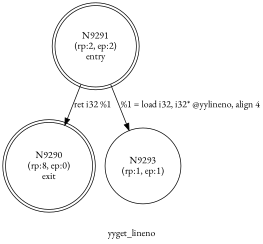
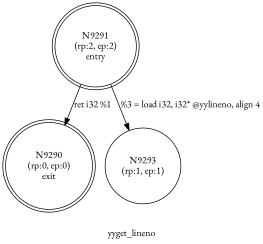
  digraph {
    fontname="EB Garamond"
    label=yyget_lineno
    node [fontname="EB Garamond" shape=doublecircle]
    edge [fontname="EB Garamond"]
-   n1 [label="N9290\n(rp:8, ep:0)\nexit"]
+   n1 [label="N9290\n(rp:0, ep:0)\nexit"]
    n2 [label="N9291\n(rp:2, ep:2)\nentry"]
    n3 [label="N9293\n(rp:1, ep:1)" shape=circle]
    n2 -> n1 [label="ret i32 %1"]
-   n2 -> n3 [label="%1 = load i32, i32* @yylineno, align 4"]
+   n2 -> n3 [label="%3 = load i32, i32* @yylineno, align 4"]
  }
